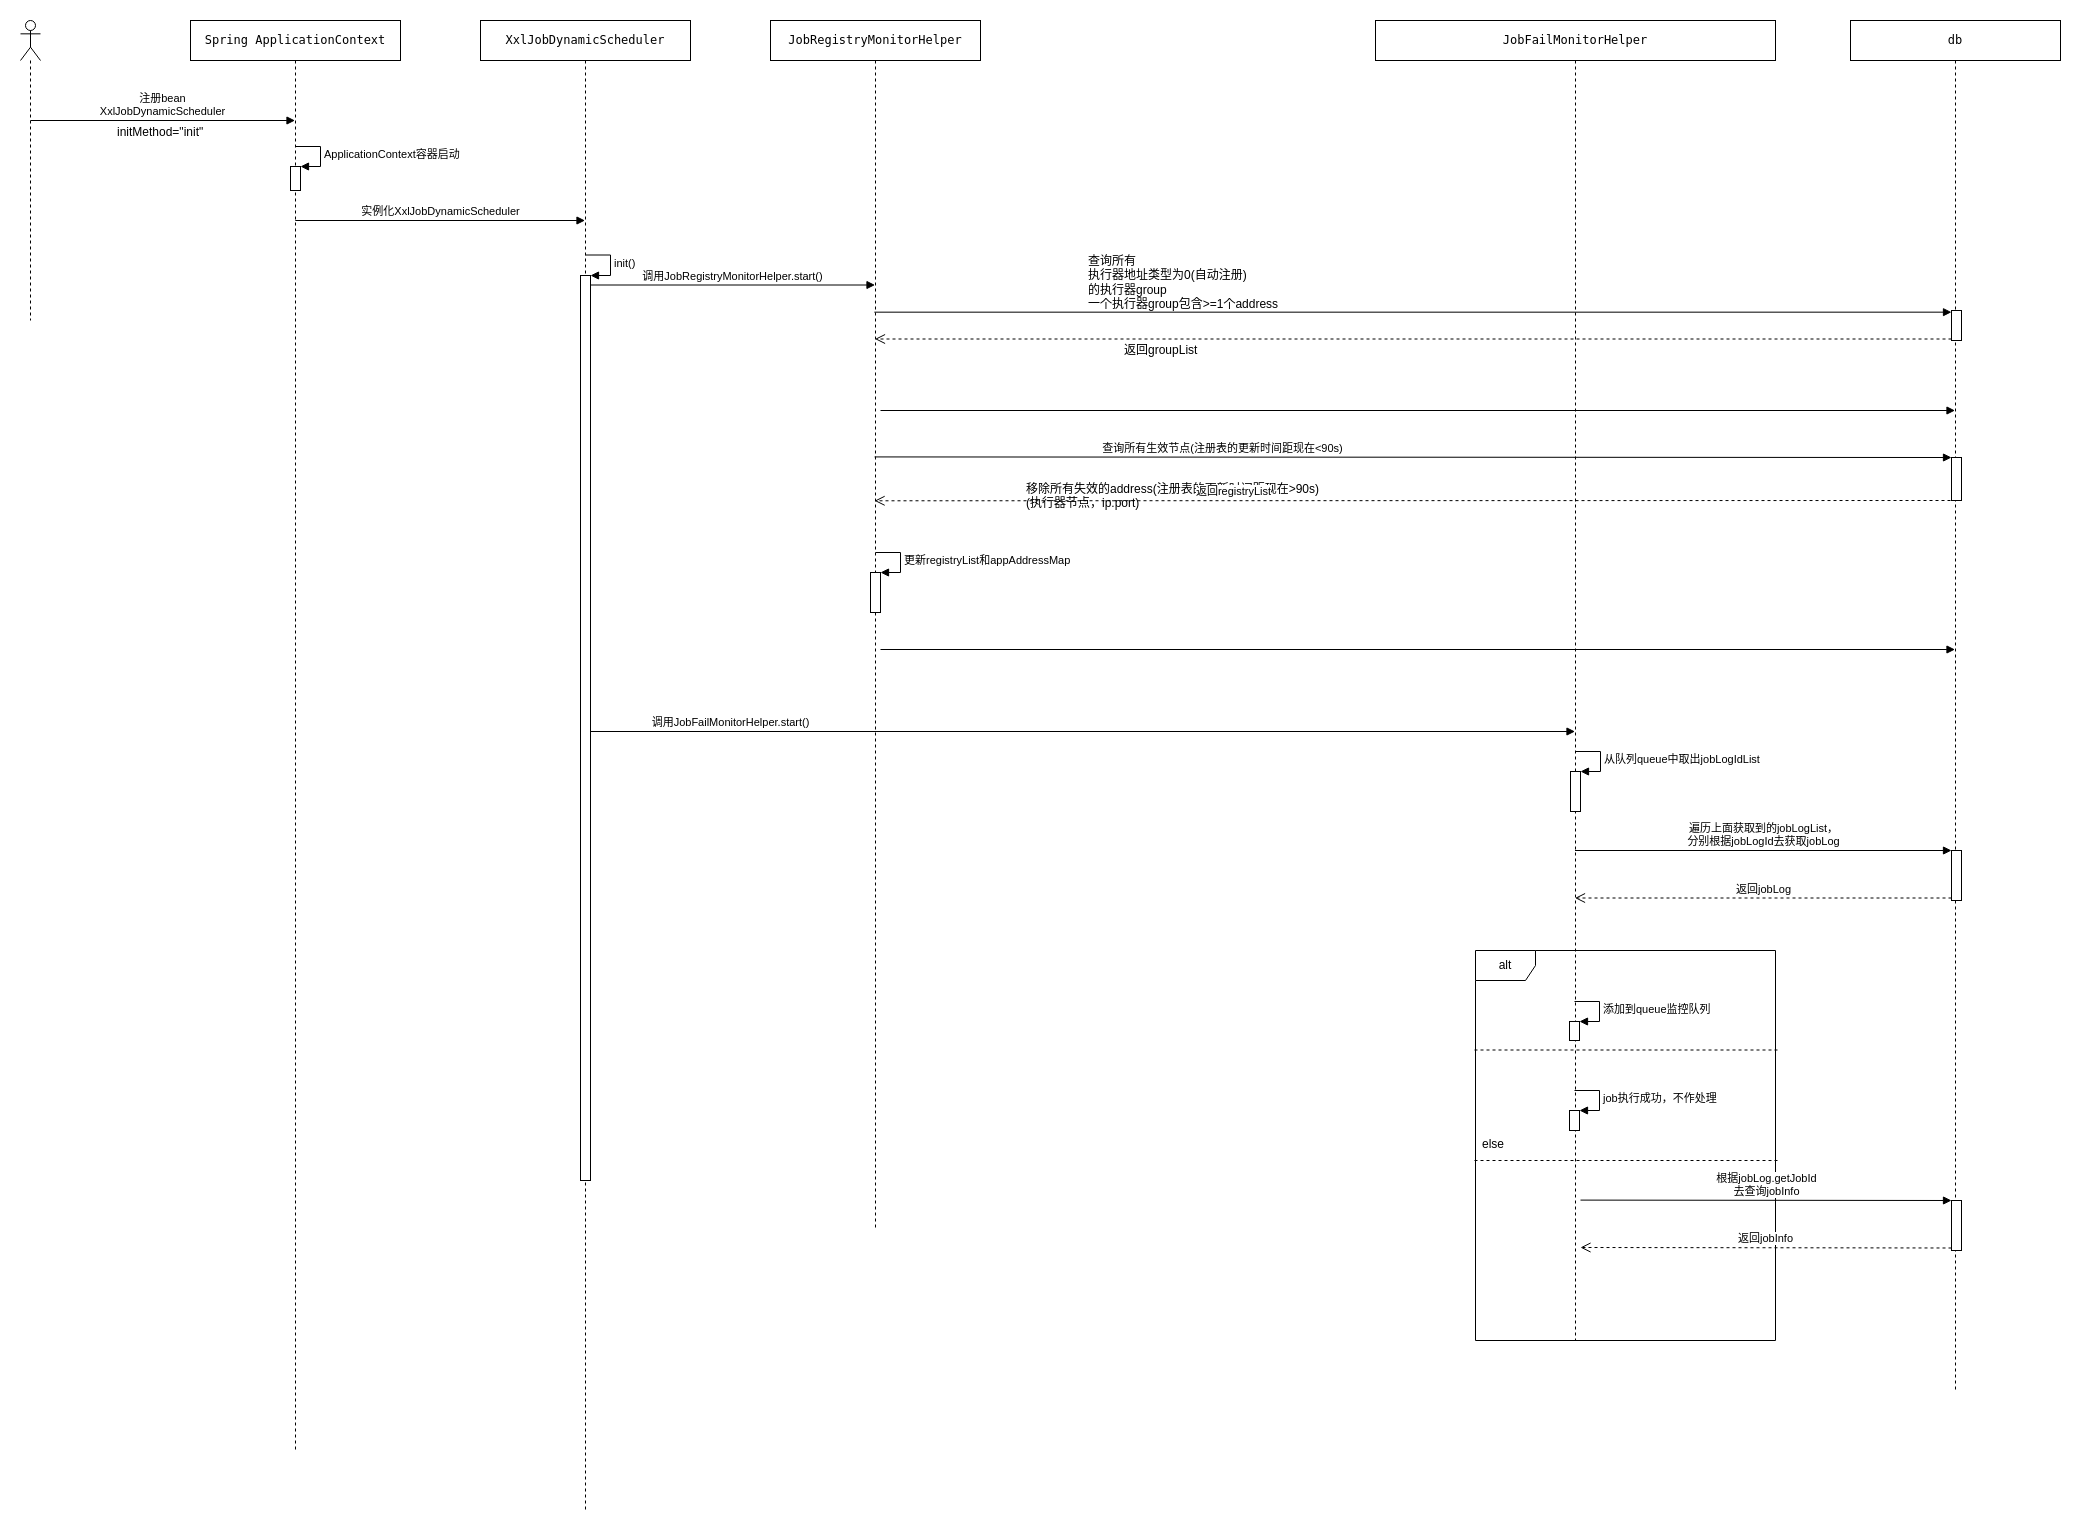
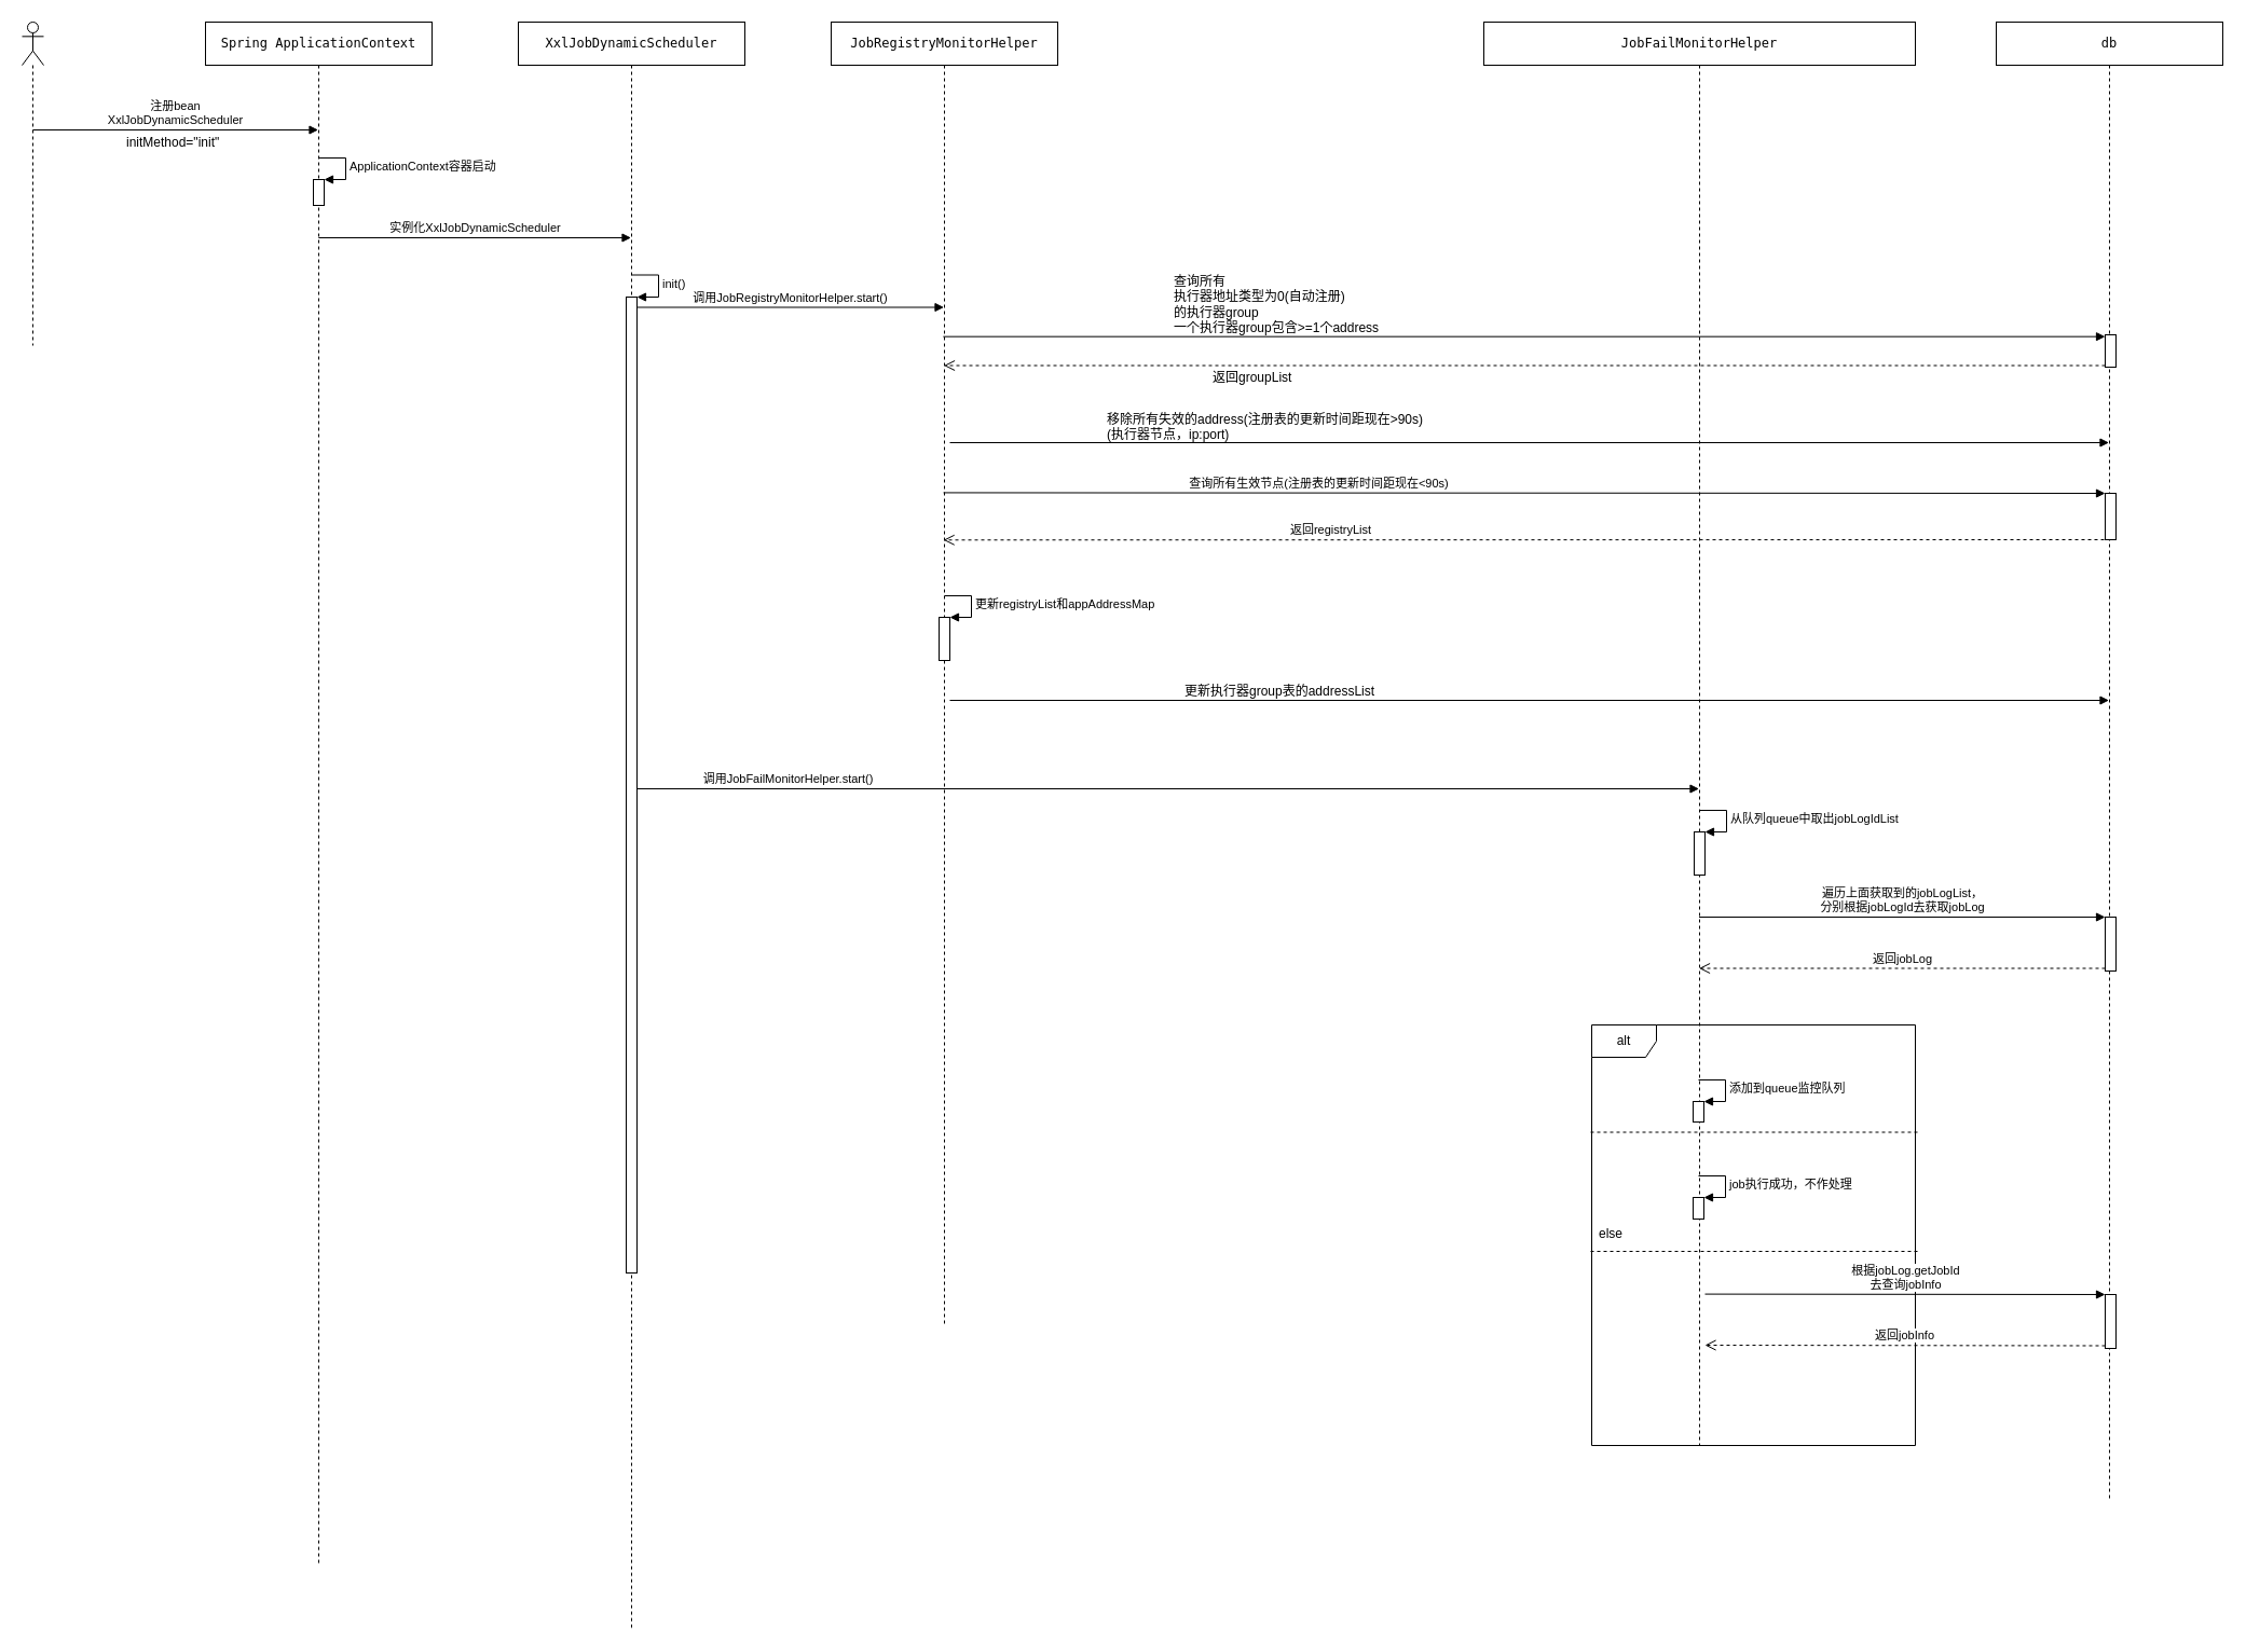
  <mxCell id="0" />
  <mxCell id="1" parent="0" />
  <mxCell id="2" value="&lt;pre&gt;XxlJobDynamicScheduler&lt;/pre&gt;" style="shape=umlLifeline;perimeter=lifelinePerimeter;whiteSpace=wrap;html=1;container=1;collapsible=0;recursiveResize=0;outlineConnect=0;" parent="1" vertex="1"><mxGeometry x="480" y="20" width="210" height="1490" as="geometry" /></mxCell>
  <mxCell id="3" value="" style="html=1;points=[];perimeter=orthogonalPerimeter;" vertex="1" parent="2"><mxGeometry x="100" y="255" width="10" height="905" as="geometry" /></mxCell>
  <mxCell id="4" value="init()&lt;br&gt;" style="edgeStyle=orthogonalEdgeStyle;html=1;align=left;spacingLeft=2;endArrow=block;rounded=0;entryX=1;entryY=0;" edge="1" target="3" parent="2"><mxGeometry relative="1" as="geometry"><mxPoint x="105" y="234.5" as="sourcePoint" /><Array as="points"><mxPoint x="130" y="234.5" /></Array></mxGeometry></mxCell>
  <mxCell id="5" value="调用&lt;span&gt;JobRegistryMonitorHelper.start()&lt;/span&gt;" style="html=1;verticalAlign=bottom;endArrow=block;" edge="1" parent="2"><mxGeometry width="80" relative="1" as="geometry"><mxPoint x="110" y="264.5" as="sourcePoint" /><mxPoint x="394.5" y="264.5" as="targetPoint" /></mxGeometry></mxCell>
  <mxCell id="6" value="调用&lt;span&gt;JobFailMonitorHelper.start()&lt;/span&gt;" style="html=1;verticalAlign=bottom;endArrow=block;" edge="1" parent="2" target="15"><mxGeometry x="-0.716" width="80" relative="1" as="geometry"><mxPoint x="110" y="711" as="sourcePoint" /><mxPoint x="999.5" y="711" as="targetPoint" /><mxPoint as="offset" /></mxGeometry></mxCell>
  <mxCell id="7" value="&lt;pre&gt;Spring ApplicationContext&lt;/pre&gt;" style="shape=umlLifeline;perimeter=lifelinePerimeter;whiteSpace=wrap;html=1;container=1;collapsible=0;recursiveResize=0;outlineConnect=0;" vertex="1" parent="1"><mxGeometry x="190" y="20" width="210" height="1430" as="geometry" /></mxCell>
  <mxCell id="8" value="" style="html=1;points=[];perimeter=orthogonalPerimeter;" vertex="1" parent="7"><mxGeometry x="100" y="146" width="10" height="24" as="geometry" /></mxCell>
  <mxCell id="9" value="&lt;span&gt;ApplicationContext容器启动&lt;br&gt;&lt;/span&gt;" style="edgeStyle=orthogonalEdgeStyle;html=1;align=left;spacingLeft=2;endArrow=block;rounded=0;entryX=1;entryY=0;" edge="1" target="8" parent="7"><mxGeometry relative="1" as="geometry"><mxPoint x="105" y="126" as="sourcePoint" /><Array as="points"><mxPoint x="130" y="126" /></Array></mxGeometry></mxCell>
  <mxCell id="10" value="&lt;pre&gt;&lt;pre&gt;JobRegistryMonitorHelper&lt;/pre&gt;&lt;/pre&gt;" style="shape=umlLifeline;perimeter=lifelinePerimeter;whiteSpace=wrap;html=1;container=1;collapsible=0;recursiveResize=0;outlineConnect=0;" vertex="1" parent="1"><mxGeometry x="770" y="20" width="210" height="1210" as="geometry" /></mxCell>
  <mxCell id="11" value="" style="html=1;points=[];perimeter=orthogonalPerimeter;" vertex="1" parent="10"><mxGeometry x="100" y="552" width="10" height="40" as="geometry" /></mxCell>
  <mxCell id="12" value="更新&lt;span&gt;registryList和&lt;/span&gt;&lt;span&gt;appAddressMap&lt;/span&gt;" style="edgeStyle=orthogonalEdgeStyle;html=1;align=left;spacingLeft=2;endArrow=block;rounded=0;entryX=1;entryY=0;" edge="1" target="11" parent="10"><mxGeometry relative="1" as="geometry"><mxPoint x="105" y="532" as="sourcePoint" /><Array as="points"><mxPoint x="130" y="532" /></Array></mxGeometry></mxCell>
  <mxCell id="13" value="" style="html=1;verticalAlign=bottom;endArrow=block;" edge="1" parent="10" target="26"><mxGeometry width="80" relative="1" as="geometry"><mxPoint x="110" y="390" as="sourcePoint" /><mxPoint x="190" y="390" as="targetPoint" /></mxGeometry></mxCell>
  <mxCell id="14" value="" style="html=1;verticalAlign=bottom;endArrow=block;" edge="1" parent="10" target="26"><mxGeometry width="80" relative="1" as="geometry"><mxPoint x="110" y="629" as="sourcePoint" /><mxPoint x="190" y="630" as="targetPoint" /></mxGeometry></mxCell>
  <mxCell id="15" value="&lt;pre&gt;&lt;pre&gt;JobFailMonitorHelper&lt;/pre&gt;&lt;/pre&gt;" style="shape=umlLifeline;perimeter=lifelinePerimeter;whiteSpace=wrap;html=1;container=1;collapsible=0;recursiveResize=0;outlineConnect=0;" vertex="1" parent="1"><mxGeometry x="1375" y="20" width="400" height="1320" as="geometry" /></mxCell>
  <mxCell id="16" value="" style="html=1;points=[];perimeter=orthogonalPerimeter;" vertex="1" parent="15"><mxGeometry x="195" y="751" width="10" height="40" as="geometry" /></mxCell>
  <mxCell id="17" value="从队列queue中取出&lt;span&gt;jobLogIdList&lt;/span&gt;" style="edgeStyle=orthogonalEdgeStyle;html=1;align=left;spacingLeft=2;endArrow=block;rounded=0;entryX=1;entryY=0;" edge="1" target="16" parent="15"><mxGeometry relative="1" as="geometry"><mxPoint x="200" y="731" as="sourcePoint" /><Array as="points"><mxPoint x="225" y="731" /></Array></mxGeometry></mxCell>
  <mxCell id="18" value="alt" style="shape=umlFrame;whiteSpace=wrap;html=1;" vertex="1" parent="15"><mxGeometry x="100" y="930" width="300" height="390" as="geometry" /></mxCell>
  <mxCell id="19" value="" style="endArrow=none;dashed=1;html=1;" edge="1" parent="15"><mxGeometry width="50" height="50" relative="1" as="geometry"><mxPoint x="99" y="1029.5" as="sourcePoint" /><mxPoint x="403" y="1029.5" as="targetPoint" /></mxGeometry></mxCell>
  <mxCell id="20" value="" style="html=1;points=[];perimeter=orthogonalPerimeter;" vertex="1" parent="15"><mxGeometry x="194" y="1001" width="10" height="19" as="geometry" /></mxCell>
  <mxCell id="21" value="添加到queue监控队列" style="edgeStyle=orthogonalEdgeStyle;html=1;align=left;spacingLeft=2;endArrow=block;rounded=0;entryX=1;entryY=0;" edge="1" target="20" parent="15"><mxGeometry relative="1" as="geometry"><mxPoint x="199" y="981" as="sourcePoint" /><Array as="points"><mxPoint x="224" y="981" /></Array></mxGeometry></mxCell>
  <mxCell id="22" value="" style="html=1;points=[];perimeter=orthogonalPerimeter;" vertex="1" parent="15"><mxGeometry x="194" y="1090" width="10" height="20" as="geometry" /></mxCell>
  <mxCell id="23" value="job执行成功，不作处理" style="edgeStyle=orthogonalEdgeStyle;html=1;align=left;spacingLeft=2;endArrow=block;rounded=0;entryX=1;entryY=0;" edge="1" target="22" parent="15"><mxGeometry relative="1" as="geometry"><mxPoint x="199" y="1070" as="sourcePoint" /><Array as="points"><mxPoint x="224" y="1070" /></Array></mxGeometry></mxCell>
  <mxCell id="24" value="" style="endArrow=none;dashed=1;html=1;" edge="1" parent="15"><mxGeometry width="50" height="50" relative="1" as="geometry"><mxPoint x="99.0" y="1140" as="sourcePoint" /><mxPoint x="403" y="1140" as="targetPoint" /></mxGeometry></mxCell>
  <mxCell id="25" value="else" style="text;html=1;resizable=0;points=[];autosize=1;align=left;verticalAlign=top;spacingTop=-4;" vertex="1" parent="15"><mxGeometry x="105" y="1114" width="40" height="20" as="geometry" /></mxCell>
  <mxCell id="26" value="&lt;pre&gt;&lt;pre&gt;db&lt;/pre&gt;&lt;/pre&gt;" style="shape=umlLifeline;perimeter=lifelinePerimeter;whiteSpace=wrap;html=1;container=1;collapsible=0;recursiveResize=0;outlineConnect=0;" vertex="1" parent="1"><mxGeometry x="1850" y="20" width="210" height="1370" as="geometry" /></mxCell>
  <mxCell id="27" value="" style="html=1;points=[];perimeter=orthogonalPerimeter;" vertex="1" parent="26"><mxGeometry x="101" y="290" width="10" height="30" as="geometry" /></mxCell>
  <mxCell id="28" value="" style="html=1;points=[];perimeter=orthogonalPerimeter;" vertex="1" parent="26"><mxGeometry x="101" y="437" width="10" height="43" as="geometry" /></mxCell>
  <mxCell id="29" value="" style="html=1;points=[];perimeter=orthogonalPerimeter;" vertex="1" parent="26"><mxGeometry x="101" y="830" width="10" height="50" as="geometry" /></mxCell>
  <mxCell id="30" value="" style="html=1;points=[];perimeter=orthogonalPerimeter;" vertex="1" parent="26"><mxGeometry x="101" y="1180" width="10" height="50" as="geometry" /></mxCell>
  <mxCell id="31" value="" style="shape=umlLifeline;participant=umlActor;perimeter=lifelinePerimeter;whiteSpace=wrap;html=1;container=1;collapsible=0;recursiveResize=0;verticalAlign=top;spacingTop=36;labelBackgroundColor=#ffffff;outlineConnect=0;" vertex="1" parent="1"><mxGeometry x="20" y="20" width="20" height="300" as="geometry" /></mxCell>
  <mxCell id="32" value="&lt;span&gt;注册bean&lt;/span&gt;&lt;br&gt;&lt;span&gt;XxlJobDynamicScheduler&lt;/span&gt;" style="html=1;verticalAlign=bottom;endArrow=block;" edge="1" parent="31" target="7"><mxGeometry width="80" relative="1" as="geometry"><mxPoint x="10" y="100" as="sourcePoint" /><mxPoint x="90" y="100" as="targetPoint" /></mxGeometry></mxCell>
  <mxCell id="33" value="&lt;span&gt;实例化&lt;/span&gt;&lt;span&gt;XxlJobDynamicScheduler&lt;/span&gt;" style="html=1;verticalAlign=bottom;endArrow=block;" edge="1" parent="1"><mxGeometry width="80" relative="1" as="geometry"><mxPoint x="294.81" y="220" as="sourcePoint" /><mxPoint x="584.5" y="220" as="targetPoint" /></mxGeometry></mxCell>
  <mxCell id="34" value="initMethod=&quot;init&quot;" style="text;html=1;resizable=0;points=[];autosize=1;align=left;verticalAlign=top;spacingTop=-4;" vertex="1" parent="1"><mxGeometry x="115" y="122" width="100" height="20" as="geometry" /></mxCell>
  <mxCell id="35" value="" style="html=1;verticalAlign=bottom;endArrow=block;" edge="1" target="27" parent="1"><mxGeometry x="-0.278" y="30" relative="1" as="geometry"><mxPoint x="873.833" y="311.667" as="sourcePoint" /><mxPoint x="1860.333" y="311.667" as="targetPoint" /><mxPoint as="offset" /></mxGeometry></mxCell>
  <mxCell id="36" value="" style="html=1;verticalAlign=bottom;endArrow=open;dashed=1;endSize=8;exitX=0;exitY=0.95;" edge="1" source="27" parent="1" target="10"><mxGeometry relative="1" as="geometry"><mxPoint x="1485" y="376" as="targetPoint" /></mxGeometry></mxCell>
  <mxCell id="37" value="&lt;span&gt;查询所有&lt;/span&gt;&lt;br&gt;&lt;span&gt;执行器地址类型为0(自动注册)&lt;/span&gt;&lt;br&gt;&lt;span&gt;的执行器group&lt;/span&gt;&lt;br&gt;&lt;span&gt;一个执行器group包含&amp;gt;=1个address&lt;/span&gt;" style="text;html=1;resizable=0;points=[];autosize=1;align=left;verticalAlign=top;spacingTop=-4;" vertex="1" parent="1"><mxGeometry x="1086" y="251" width="210" height="60" as="geometry" /></mxCell>
  <mxCell id="38" value="返回&lt;span&gt;groupList&lt;/span&gt;" style="text;html=1;resizable=0;points=[];autosize=1;align=left;verticalAlign=top;spacingTop=-4;" vertex="1" parent="1"><mxGeometry x="1122" y="340" width="90" height="20" as="geometry" /></mxCell>
- <mxCell id="39" value="&lt;span&gt;移除所有失效的address(注册表的更新时间距现在&amp;gt;90s)&lt;/span&gt;&lt;br&gt;&lt;span&gt;(执行器节点，ip:port)&lt;/span&gt;" style="text;html=1;resizable=0;points=[];autosize=1;align=left;verticalAlign=top;spacingTop=-4;" vertex="1" parent="1"><mxGeometry x="1024" y="479" width="310" height="30" as="geometry" /></mxCell>
+ <mxCell id="39" value="&lt;span&gt;移除所有失效的address(注册表的更新时间距现在&amp;gt;90s)&lt;/span&gt;&lt;br&gt;&lt;span&gt;(执行器节点，ip:port)&lt;/span&gt;" style="text;html=1;resizable=0;points=[];autosize=1;align=left;verticalAlign=top;spacingTop=-4;" vertex="1" parent="1"><mxGeometry x="1024" y="379" width="310" height="30" as="geometry" /></mxCell>
  <mxCell id="40" value="&lt;span&gt;查询所有生效节点(注册表的更新时间距现在&amp;lt;90s)&lt;/span&gt;" style="html=1;verticalAlign=bottom;endArrow=block;entryX=0;entryY=0;" edge="1" target="28" parent="1"><mxGeometry x="-0.354" relative="1" as="geometry"><mxPoint x="874.071" y="456.429" as="sourcePoint" /><mxPoint as="offset" /></mxGeometry></mxCell>
  <mxCell id="41" value="返回registryList" style="html=1;verticalAlign=bottom;endArrow=open;dashed=1;endSize=8;" edge="1" parent="1"><mxGeometry x="0.332" relative="1" as="geometry"><mxPoint x="874.071" y="500.286" as="targetPoint" /><mxPoint x="1950" y="500" as="sourcePoint" /><mxPoint as="offset" /></mxGeometry></mxCell>
+ <mxCell id="42" value="&lt;span&gt;更新执行器group表的addressList&lt;/span&gt;" style="text;html=1;resizable=0;points=[];autosize=1;align=left;verticalAlign=top;spacingTop=-4;" vertex="1" parent="1"><mxGeometry x="1096" y="631" width="190" height="20" as="geometry" /></mxCell>
  <mxCell id="43" value="遍历上面获取到的jobLogList，&lt;br&gt;分别根据jobLogId去获取jobLog" style="html=1;verticalAlign=bottom;endArrow=block;entryX=0;entryY=0;" edge="1" target="29" parent="1" source="15"><mxGeometry relative="1" as="geometry"><mxPoint x="1791" y="850" as="sourcePoint" /></mxGeometry></mxCell>
  <mxCell id="44" value="返回jobLog" style="html=1;verticalAlign=bottom;endArrow=open;dashed=1;endSize=8;exitX=0;exitY=0.95;" edge="1" source="29" parent="1" target="15"><mxGeometry relative="1" as="geometry"><mxPoint x="1580" y="898" as="targetPoint" /></mxGeometry></mxCell>
  <mxCell id="45" value="根据jobLog.getJobId&lt;br&gt;去查询jobInfo" style="html=1;verticalAlign=bottom;endArrow=block;entryX=0;entryY=0;exitX=0.35;exitY=0.64;exitDx=0;exitDy=0;exitPerimeter=0;" edge="1" target="30" parent="1" source="18"><mxGeometry relative="1" as="geometry"><mxPoint x="1580" y="1184" as="sourcePoint" /></mxGeometry></mxCell>
  <mxCell id="46" value="返回jobInfo" style="html=1;verticalAlign=bottom;endArrow=open;dashed=1;endSize=8;exitX=0;exitY=0.95;" edge="1" source="30" parent="1"><mxGeometry relative="1" as="geometry"><mxPoint x="1580" y="1247" as="targetPoint" /></mxGeometry></mxCell>
